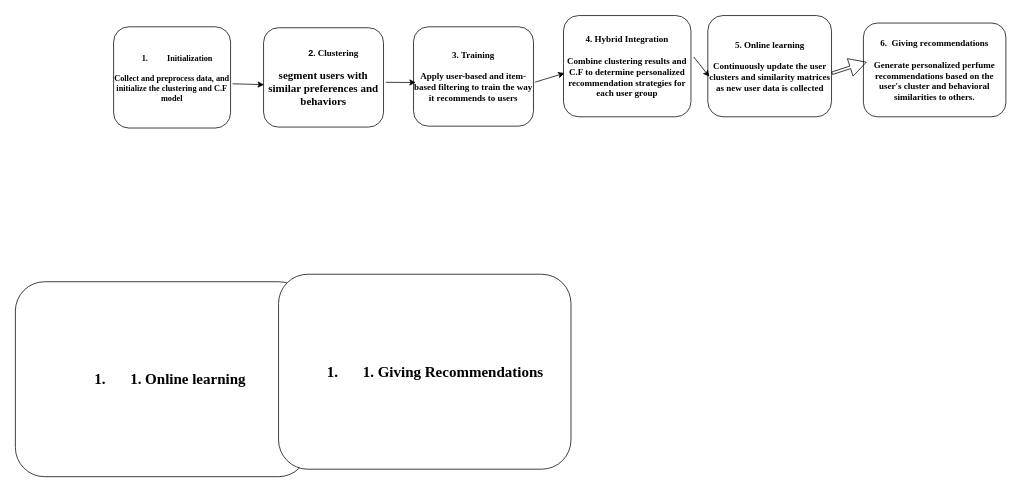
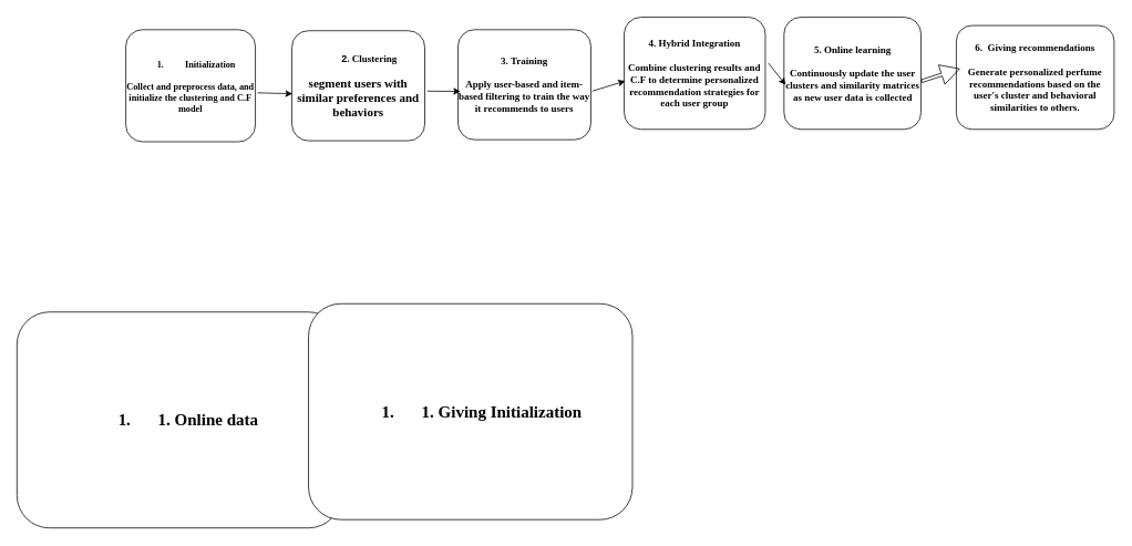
  <mxCell id="0" />
  <mxCell id="1" parent="0" />
  <mxCell id="2" value="&lt;span id=&quot;docs-internal-guid-ec489c87-7fff-a89d-b190-7d89542970eb&quot;&gt;&lt;font face=&quot;Comic Sans MS&quot; style=&quot;color: light-dark(rgb(0, 0, 0), rgb(255, 255, 255)); font-size: 11px;&quot;&gt;&lt;ol style=&quot;margin-top: 0px; margin-bottom: 0px; padding-inline-start: 48px;&quot;&gt;&lt;li aria-level=&quot;1&quot; style=&quot;list-style-type: decimal; background-color: transparent; font-weight: 700; font-variant-numeric: normal; font-variant-east-asian: normal; font-variant-alternates: normal; font-variant-position: normal; font-variant-emoji: normal; vertical-align: baseline; white-space-collapse: preserve;&quot; dir=&quot;ltr&quot;&gt;&lt;p role=&quot;presentation&quot; style=&quot;line-height: 1.38; margin-top: 0pt; margin-bottom: 0pt;&quot; dir=&quot;ltr&quot;&gt;Initialization&lt;/p&gt;&lt;/li&gt;&lt;/ol&gt;&lt;div&gt;&lt;span style=&quot;white-space-collapse: preserve;&quot;&gt;&lt;b&gt;&lt;br&gt;&lt;/b&gt;&lt;/span&gt;&lt;/div&gt;&lt;div style=&quot;&quot;&gt;&lt;span style=&quot;white-space-collapse: preserve;&quot;&gt;&lt;b style=&quot;&quot;&gt;Collect and preprocess data, and initialize the clustering and C.F model&lt;/b&gt;&lt;/span&gt;&lt;/div&gt;&lt;/font&gt;&lt;/span&gt;" style="rounded=1;whiteSpace=wrap;html=1;" vertex="1" parent="1"><mxGeometry x="151" y="35" width="156" height="135" as="geometry" /></mxCell>
- <mxCell id="3" value="&lt;span id=&quot;docs-internal-guid-ec489c87-7fff-a89d-b190-7d89542970eb&quot;&gt;&lt;font style=&quot;color: light-dark(rgb(0, 0, 0), rgb(255, 255, 255));&quot;&gt;&lt;ol style=&quot;margin-top:0;margin-bottom:0;padding-inline-start:48px;&quot;&gt;&lt;li aria-level=&quot;1&quot; style=&quot;list-style-type: decimal; font-size: 15pt; font-family: Lora, serif; background-color: transparent; font-weight: 700; font-variant-numeric: normal; font-variant-east-asian: normal; font-variant-alternates: normal; font-variant-position: normal; font-variant-emoji: normal; vertical-align: baseline; white-space-collapse: preserve;&quot; dir=&quot;ltr&quot;&gt;&lt;p role=&quot;presentation&quot; style=&quot;line-height: 1.38; margin-top: 0pt; margin-bottom: 0pt;&quot; dir=&quot;ltr&quot;&gt;&lt;span id=&quot;docs-internal-guid-23b6f8d5-7fff-752d-ab61-a783120b3046&quot; style=&quot;font-weight:normal;&quot;&gt;&lt;/span&gt;&lt;/p&gt;&lt;ol style=&quot;margin-top:0;margin-bottom:0;padding-inline-start:48px;&quot;&gt;&lt;li aria-level=&quot;1&quot; style=&quot;list-style-type:decimal;font-size:15pt;font-family:Lora,serif;color:#000000;background-color:transparent;font-weight:700;font-style:normal;font-variant:normal;text-decoration:none;vertical-align:baseline;white-space:pre;&quot; dir=&quot;ltr&quot;&gt;&lt;p role=&quot;presentation&quot; style=&quot;line-height:1.38;margin-top:0pt;margin-bottom:0pt;&quot; dir=&quot;ltr&quot;&gt;&lt;span style=&quot;font-size:15pt;font-family:Lora,serif;color:#000000;background-color:transparent;font-weight:700;font-style:normal;font-variant:normal;text-decoration:none;vertical-align:baseline;white-space:pre;white-space:pre-wrap;&quot;&gt;Online learning&amp;nbsp;&lt;/span&gt;&lt;/p&gt;&lt;/li&gt;&lt;/ol&gt;&lt;/li&gt;&lt;/ol&gt;&lt;/font&gt;&lt;/span&gt;" style="rounded=1;whiteSpace=wrap;html=1;" vertex="1" parent="1"><mxGeometry x="20" y="375" width="390" height="260" as="geometry" /></mxCell>
- <mxCell id="4" value="&lt;span id=&quot;docs-internal-guid-ec489c87-7fff-a89d-b190-7d89542970eb&quot;&gt;&lt;font style=&quot;color: light-dark(rgb(0, 0, 0), rgb(255, 255, 255));&quot;&gt;&lt;ol style=&quot;margin-top:0;margin-bottom:0;padding-inline-start:48px;&quot;&gt;&lt;li aria-level=&quot;1&quot; style=&quot;list-style-type: decimal; font-size: 15pt; font-family: Lora, serif; background-color: transparent; font-weight: 700; font-variant-numeric: normal; font-variant-east-asian: normal; font-variant-alternates: normal; font-variant-position: normal; font-variant-emoji: normal; vertical-align: baseline; white-space-collapse: preserve;&quot; dir=&quot;ltr&quot;&gt;&lt;p role=&quot;presentation&quot; style=&quot;line-height: 1.38; margin-top: 0pt; margin-bottom: 0pt;&quot; dir=&quot;ltr&quot;&gt;&lt;span id=&quot;docs-internal-guid-731f6139-7fff-8b46-1de5-6358d84a59c4&quot; style=&quot;font-weight:normal;&quot;&gt;&lt;/span&gt;&lt;/p&gt;&lt;ol style=&quot;margin-top:0;margin-bottom:0;padding-inline-start:48px;&quot;&gt;&lt;li aria-level=&quot;1&quot; style=&quot;list-style-type:decimal;font-size:15pt;font-family:Lora,serif;color:#000000;background-color:transparent;font-weight:700;font-style:normal;font-variant:normal;text-decoration:none;vertical-align:baseline;white-space:pre;&quot; dir=&quot;ltr&quot;&gt;&lt;p role=&quot;presentation&quot; style=&quot;line-height:1.38;margin-top:0pt;margin-bottom:0pt;&quot; dir=&quot;ltr&quot;&gt;&lt;span style=&quot;font-size:15pt;font-family:Lora,serif;color:#000000;background-color:transparent;font-weight:700;font-style:normal;font-variant:normal;text-decoration:none;vertical-align:baseline;white-space:pre;white-space:pre-wrap;&quot;&gt;Giving Recommendations&lt;/span&gt;&lt;/p&gt;&lt;/li&gt;&lt;/ol&gt;&lt;/li&gt;&lt;/ol&gt;&lt;/font&gt;&lt;/span&gt;" style="rounded=1;whiteSpace=wrap;html=1;" vertex="1" parent="1"><mxGeometry x="371" y="365" width="390" height="260" as="geometry" /></mxCell>
+ <mxCell id="3" value="&lt;span id=&quot;docs-internal-guid-ec489c87-7fff-a89d-b190-7d89542970eb&quot;&gt;&lt;font style=&quot;color: light-dark(rgb(0, 0, 0), rgb(255, 255, 255));&quot;&gt;&lt;ol style=&quot;margin-top:0;margin-bottom:0;padding-inline-start:48px;&quot;&gt;&lt;li aria-level=&quot;1&quot; style=&quot;list-style-type: decimal; font-size: 15pt; font-family: Lora, serif; background-color: transparent; font-weight: 700; font-variant-numeric: normal; font-variant-east-asian: normal; font-variant-alternates: normal; font-variant-position: normal; font-variant-emoji: normal; vertical-align: baseline; white-space-collapse: preserve;&quot; dir=&quot;ltr&quot;&gt;&lt;p role=&quot;presentation&quot; style=&quot;line-height: 1.38; margin-top: 0pt; margin-bottom: 0pt;&quot; dir=&quot;ltr&quot;&gt;&lt;span id=&quot;docs-internal-guid-23b6f8d5-7fff-752d-ab61-a783120b3046&quot; style=&quot;font-weight:normal;&quot;&gt;&lt;/span&gt;&lt;/p&gt;&lt;ol style=&quot;margin-top:0;margin-bottom:0;padding-inline-start:48px;&quot;&gt;&lt;li aria-level=&quot;1&quot; style=&quot;list-style-type:decimal;font-size:15pt;font-family:Lora,serif;color:#000000;background-color:transparent;font-weight:700;font-style:normal;font-variant:normal;text-decoration:none;vertical-align:baseline;white-space:pre;&quot; dir=&quot;ltr&quot;&gt;&lt;p role=&quot;presentation&quot; style=&quot;line-height:1.38;margin-top:0pt;margin-bottom:0pt;&quot; dir=&quot;ltr&quot;&gt;&lt;span style=&quot;font-size:15pt;font-family:Lora,serif;color:#000000;background-color:transparent;font-weight:700;font-style:normal;font-variant:normal;text-decoration:none;vertical-align:baseline;white-space:pre;white-space:pre-wrap;&quot;&gt;Online data&amp;nbsp;&lt;/span&gt;&lt;/p&gt;&lt;/li&gt;&lt;/ol&gt;&lt;/li&gt;&lt;/ol&gt;&lt;/font&gt;&lt;/span&gt;" style="rounded=1;whiteSpace=wrap;html=1;" vertex="1" parent="1"><mxGeometry x="20" y="375" width="390" height="260" as="geometry" /></mxCell>
+ <mxCell id="4" value="&lt;span id=&quot;docs-internal-guid-ec489c87-7fff-a89d-b190-7d89542970eb&quot;&gt;&lt;font style=&quot;color: light-dark(rgb(0, 0, 0), rgb(255, 255, 255));&quot;&gt;&lt;ol style=&quot;margin-top:0;margin-bottom:0;padding-inline-start:48px;&quot;&gt;&lt;li aria-level=&quot;1&quot; style=&quot;list-style-type: decimal; font-size: 15pt; font-family: Lora, serif; background-color: transparent; font-weight: 700; font-variant-numeric: normal; font-variant-east-asian: normal; font-variant-alternates: normal; font-variant-position: normal; font-variant-emoji: normal; vertical-align: baseline; white-space-collapse: preserve;&quot; dir=&quot;ltr&quot;&gt;&lt;p role=&quot;presentation&quot; style=&quot;line-height: 1.38; margin-top: 0pt; margin-bottom: 0pt;&quot; dir=&quot;ltr&quot;&gt;&lt;span id=&quot;docs-internal-guid-731f6139-7fff-8b46-1de5-6358d84a59c4&quot; style=&quot;font-weight:normal;&quot;&gt;&lt;/span&gt;&lt;/p&gt;&lt;ol style=&quot;margin-top:0;margin-bottom:0;padding-inline-start:48px;&quot;&gt;&lt;li aria-level=&quot;1&quot; style=&quot;list-style-type:decimal;font-size:15pt;font-family:Lora,serif;color:#000000;background-color:transparent;font-weight:700;font-style:normal;font-variant:normal;text-decoration:none;vertical-align:baseline;white-space:pre;&quot; dir=&quot;ltr&quot;&gt;&lt;p role=&quot;presentation&quot; style=&quot;line-height:1.38;margin-top:0pt;margin-bottom:0pt;&quot; dir=&quot;ltr&quot;&gt;&lt;span style=&quot;font-size:15pt;font-family:Lora,serif;color:#000000;background-color:transparent;font-weight:700;font-style:normal;font-variant:normal;text-decoration:none;vertical-align:baseline;white-space:pre;white-space:pre-wrap;&quot;&gt;Giving Initialization&lt;/span&gt;&lt;/p&gt;&lt;/li&gt;&lt;/ol&gt;&lt;/li&gt;&lt;/ol&gt;&lt;/font&gt;&lt;/span&gt;" style="rounded=1;whiteSpace=wrap;html=1;" vertex="1" parent="1"><mxGeometry x="371" y="365" width="390" height="260" as="geometry" /></mxCell>
  <mxCell id="5" value="&lt;b&gt;&lt;span style=&quot;white-space: pre;&quot;&gt;&#09;&lt;/span&gt;2&lt;font face=&quot;Comic Sans MS&quot;&gt;. Clustering&lt;/font&gt;&lt;/b&gt;&lt;div&gt;&lt;font face=&quot;Comic Sans MS&quot;&gt;&lt;b&gt;&lt;br&gt;&lt;/b&gt;&lt;/font&gt;&lt;/div&gt;&lt;div&gt;&lt;span id=&quot;docs-internal-guid-9cac1d9a-7fff-763e-b922-73c1cda98487&quot;&gt;&lt;span style=&quot;font-size: 11pt; color: rgb(0, 0, 0); background-color: transparent; font-variant-numeric: normal; font-variant-east-asian: normal; font-variant-alternates: normal; font-variant-position: normal; font-variant-emoji: normal; vertical-align: baseline; white-space-collapse: preserve;&quot;&gt;&lt;font face=&quot;Comic Sans MS&quot;&gt;&lt;b&gt;segment users with similar preferences and behaviors&lt;/b&gt;&lt;/font&gt;&lt;/span&gt;&lt;/span&gt;&lt;/div&gt;" style="rounded=1;whiteSpace=wrap;html=1;" vertex="1" parent="1"><mxGeometry x="351" y="36.25" width="160" height="132.5" as="geometry" /></mxCell>
  <mxCell id="6" value="&lt;font face=&quot;Comic Sans MS&quot;&gt;&lt;b&gt;3. Training&lt;/b&gt;&lt;/font&gt;&lt;div&gt;&lt;font face=&quot;Comic Sans MS&quot;&gt;&lt;b&gt;&lt;br&gt;&lt;/b&gt;&lt;/font&gt;&lt;/div&gt;&lt;div&gt;&lt;font face=&quot;Comic Sans MS&quot;&gt;&lt;b&gt;Apply user-based and item-based filtering to train the way it recommends to users&lt;/b&gt;&lt;/font&gt;&lt;/div&gt;" style="rounded=1;whiteSpace=wrap;html=1;" vertex="1" parent="1"><mxGeometry x="551" y="35" width="160" height="132.5" as="geometry" /></mxCell>
  <mxCell id="7" value="&lt;font face=&quot;Comic Sans MS&quot;&gt;&lt;b&gt;4. Hybrid Integration&lt;/b&gt;&lt;/font&gt;&lt;div&gt;&lt;font face=&quot;Comic Sans MS&quot;&gt;&lt;b&gt;&lt;br&gt;&lt;/b&gt;&lt;/font&gt;&lt;/div&gt;&lt;div&gt;&lt;font face=&quot;Comic Sans MS&quot;&gt;&lt;b&gt;Combine clustering results and C.F to determine&amp;nbsp;&lt;span style=&quot;background-color: transparent; color: light-dark(rgb(0, 0, 0), rgb(255, 255, 255));&quot;&gt;personalized recommendation strategies for each user group&lt;/span&gt;&lt;/b&gt;&lt;/font&gt;&lt;/div&gt;" style="rounded=1;whiteSpace=wrap;html=1;" vertex="1" parent="1"><mxGeometry x="751" y="20" width="170" height="135" as="geometry" /></mxCell>
  <mxCell id="8" value="&lt;font face=&quot;Comic Sans MS&quot;&gt;&lt;b&gt;5. Online learning&lt;/b&gt;&lt;/font&gt;&lt;div&gt;&lt;font face=&quot;Comic Sans MS&quot;&gt;&lt;b&gt;&lt;br&gt;&lt;/b&gt;&lt;/font&gt;&lt;/div&gt;&lt;div&gt;&lt;font face=&quot;Comic Sans MS&quot;&gt;&lt;b&gt;Continuously update the user clusters and similarity matrices as new user data is collected&lt;/b&gt;&lt;/font&gt;&lt;/div&gt;" style="rounded=1;whiteSpace=wrap;html=1;" vertex="1" parent="1"><mxGeometry x="943.5" y="20" width="165" height="135" as="geometry" /></mxCell>
  <mxCell id="9" value="&lt;font face=&quot;Comic Sans MS&quot;&gt;&lt;b&gt;6.&amp;nbsp; Giving recommendations&lt;/b&gt;&lt;/font&gt;&lt;div&gt;&lt;font face=&quot;Comic Sans MS&quot;&gt;&lt;b&gt;&lt;br&gt;&lt;/b&gt;&lt;/font&gt;&lt;/div&gt;&lt;div&gt;&lt;font face=&quot;Comic Sans MS&quot;&gt;&lt;b&gt;Generate personalized perfume recommendations based on the user's cluster and behavioral similarities to others.&lt;/b&gt;&lt;/font&gt;&lt;/div&gt;" style="rounded=1;whiteSpace=wrap;html=1;" vertex="1" parent="1"><mxGeometry x="1151" y="30" width="190" height="125" as="geometry" /></mxCell>
  <mxCell id="10" value="" style="endArrow=classic;html=1;rounded=0;exitX=1.017;exitY=0.563;exitDx=0;exitDy=0;exitPerimeter=0;entryX=0.004;entryY=0.573;entryDx=0;entryDy=0;entryPerimeter=0;" edge="1" parent="1" source="2" target="5"><mxGeometry width="50" height="50" relative="1" as="geometry"><mxPoint x="391" y="205" as="sourcePoint" /><mxPoint x="441" y="155" as="targetPoint" /></mxGeometry></mxCell>
  <mxCell id="11" value="" style="endArrow=classic;html=1;rounded=0;exitX=1.019;exitY=0.549;exitDx=0;exitDy=0;exitPerimeter=0;entryX=0.019;entryY=0.561;entryDx=0;entryDy=0;entryPerimeter=0;" edge="1" parent="1" source="5" target="6"><mxGeometry width="50" height="50" relative="1" as="geometry"><mxPoint x="561" y="215" as="sourcePoint" /><mxPoint x="611" y="165" as="targetPoint" /></mxGeometry></mxCell>
  <mxCell id="12" value="" style="endArrow=classic;html=1;rounded=0;exitX=1.011;exitY=0.558;exitDx=0;exitDy=0;exitPerimeter=0;entryX=0.008;entryY=0.569;entryDx=0;entryDy=0;entryPerimeter=0;" edge="1" parent="1" source="6" target="7"><mxGeometry width="50" height="50" relative="1" as="geometry"><mxPoint x="651" y="215" as="sourcePoint" /><mxPoint x="701" y="165" as="targetPoint" /></mxGeometry></mxCell>
  <mxCell id="13" value="" style="endArrow=classic;html=1;rounded=0;exitX=1.022;exitY=0.409;exitDx=0;exitDy=0;exitPerimeter=0;entryX=0.012;entryY=0.604;entryDx=0;entryDy=0;entryPerimeter=0;" edge="1" parent="1" source="7" target="8"><mxGeometry width="50" height="50" relative="1" as="geometry"><mxPoint x="851" y="235" as="sourcePoint" /><mxPoint x="901" y="185" as="targetPoint" /></mxGeometry></mxCell>
  <mxCell id="14" value="" style="shape=flexArrow;endArrow=classic;html=1;rounded=0;exitX=1.002;exitY=0.571;exitDx=0;exitDy=0;exitPerimeter=0;entryX=0.023;entryY=0.416;entryDx=0;entryDy=0;entryPerimeter=0;width=3.529;endSize=7.188;" edge="1" parent="1" source="8" target="9"><mxGeometry width="50" height="50" relative="1" as="geometry"><mxPoint x="601" y="275" as="sourcePoint" /><mxPoint x="651" y="225" as="targetPoint" /></mxGeometry></mxCell>
